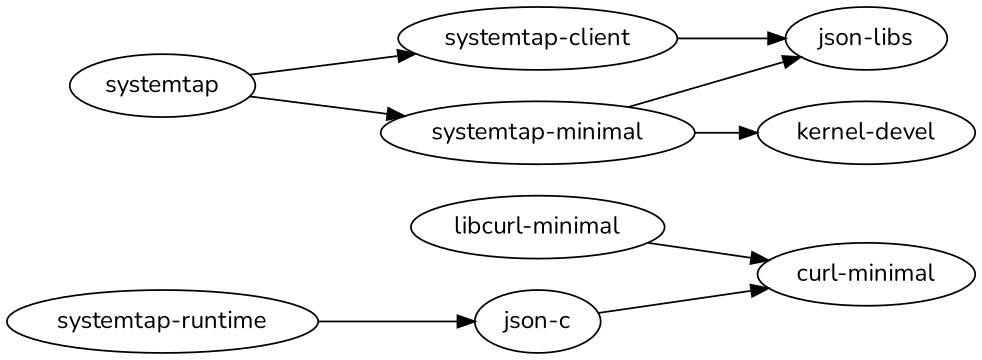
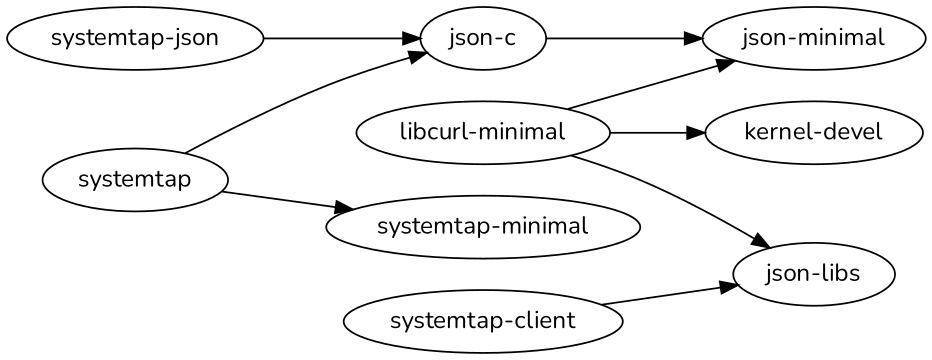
  strict digraph {
    fontname=Nunito
    rankdir=LR
    node [fontname=Nunito]
    edge [fontname=Nunito]
    "libcurl-minimal"
-   "curl-minimal"
+   "curl-minimal" [label="json-minimal"]
    "json-c"
    n4 [label="json-libs"]
    "systemtap-client"
-   "systemtap-runtime"
+   "systemtap-runtime" [label="systemtap-json"]
    n7 [label="systemtap-minimal"]
    "kernel-devel"
    systemtap
    "libcurl-minimal" -> "curl-minimal"
    "json-c" -> "curl-minimal"
    "systemtap-client" -> n4
    "systemtap-runtime" -> "json-c"
-   n7 -> n4
-   n7 -> "kernel-devel"
-   systemtap -> "systemtap-client"
+   "libcurl-minimal" -> n4
+   "libcurl-minimal" -> "kernel-devel"
+   systemtap -> "json-c"
    systemtap -> n7
  }
